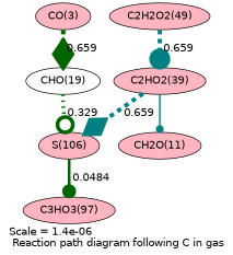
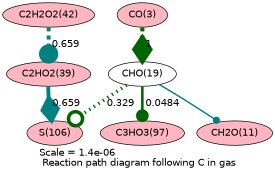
  digraph {
    fontname=Helvetica
    label="Scale = 1.4e-06\l Reaction path diagram following C in gas"
    node [fillcolor=lightpink fontname=Helvetica style=filled]
    edge [arrowhead=dot arrowsize=2.84 color=darkgreen fontname=Helvetica style=dashed]
    n1 [label="CO(3)"]
    n2 [fillcolor=white label="CHO(19)"]
    n3 [label="CH2O(11)"]
    n4 [label="S(106)"]
-   n5 [label="C2H2O2(49)"]
+   n5 [label="C2H2O2(42)"]
    n6 [label="C2HO2(39)"]
    n7 [label="C3HO3(97)"]
-   n1 -> n2 [arrowhead=diamond arrowsize=3 label=" 0.659" penwidth=6]
-   n6 -> n3 [arrowsize=1.05 color=teal penwidth=2.09 style=bold]
+   n1 -> n2 [arrowhead=diamond arrowsize=3 label=" 1" penwidth=6]
+   n2 -> n3 [arrowsize=1.05 color=teal penwidth=2.09 style=bold]
    n2 -> n4 [arrowhead=odot arrowsize=2.58 label=" 0.329" penwidth=5.16 style=dotted]
-   n4 -> n7 [arrowsize=1.86 label=" 0.0484" penwidth=3.71 style=bold]
+   n2 -> n7 [arrowsize=1.86 label=" 0.0484" penwidth=3.71 style=bold]
    n5 -> n6 [color=teal label=" 0.659" penwidth=5.69]
-   n6 -> n4 [arrowhead=diamond color=teal label=" 0.659" penwidth=5.68]
+   n6 -> n4 [arrowhead=diamond color=teal label=" 0.659" penwidth=5.68 style=bold]
  }
